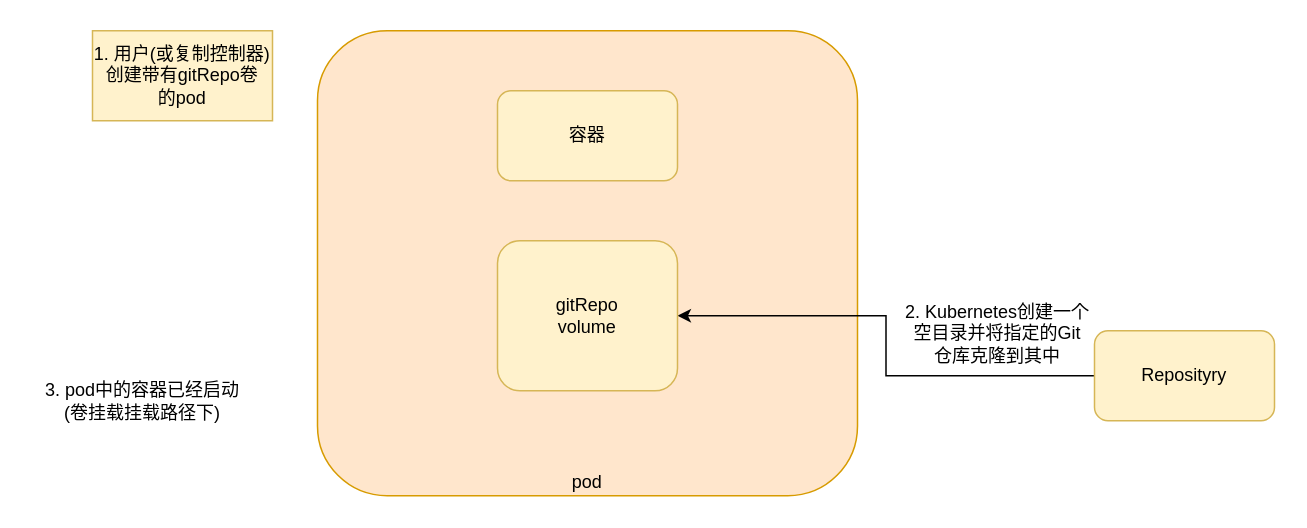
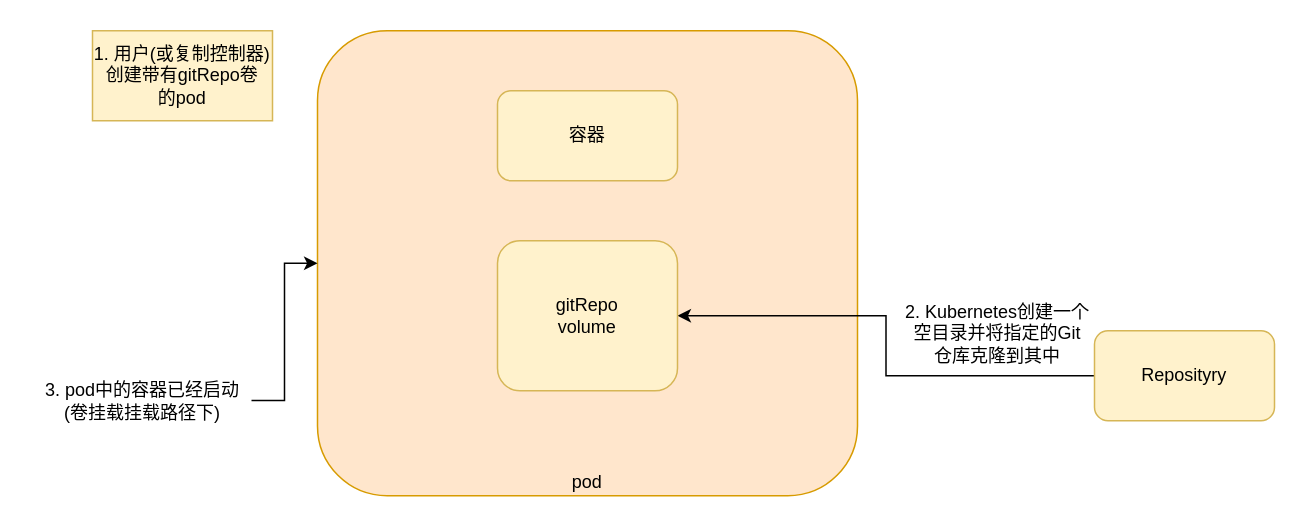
  <mxCell id="0" />
  <mxCell id="1" parent="0" />
  <mxCell id="2" value="1. 用户(或复制控制器)&lt;div&gt;创建带有gitRepo卷&lt;/div&gt;&lt;div&gt;的pod&lt;/div&gt;" style="whiteSpace=wrap;html=1;fillColor=#fff2cc;strokeColor=#d6b656;rounded=0;" vertex="1" parent="1"><mxGeometry x="61" y="20" width="120" height="60" as="geometry" /></mxCell>
  <mxCell id="3" value="pod" style="rounded=1;whiteSpace=wrap;html=1;fillColor=#ffe6cc;strokeColor=#d79b00;verticalAlign=bottom;" vertex="1" parent="1"><mxGeometry x="211" y="20" width="360" height="310" as="geometry" /></mxCell>
  <mxCell id="4" style="edgeStyle=orthogonalEdgeStyle;rounded=0;orthogonalLoop=1;jettySize=auto;html=1;entryX=1;entryY=0.5;entryDx=0;entryDy=0;" edge="1" parent="1" source="5" target="7"><mxGeometry relative="1" as="geometry" /></mxCell>
  <mxCell id="5" value="Reposityry" style="rounded=1;whiteSpace=wrap;html=1;fillColor=#fff2cc;strokeColor=#d6b656;" vertex="1" parent="1"><mxGeometry x="729" y="220" width="120" height="60" as="geometry" /></mxCell>
  <mxCell id="6" value="容器" style="rounded=1;whiteSpace=wrap;html=1;fillColor=#fff2cc;strokeColor=#d6b656;" vertex="1" parent="1"><mxGeometry x="331" y="60" width="120" height="60" as="geometry" /></mxCell>
  <mxCell id="7" value="gitRepo&lt;div&gt;volume&lt;/div&gt;" style="rounded=1;whiteSpace=wrap;html=1;fillColor=#fff2cc;strokeColor=#d6b656;" vertex="1" parent="1"><mxGeometry x="331" y="160" width="120" height="100" as="geometry" /></mxCell>
  <mxCell id="8" value="2. Kubernetes创建一个&lt;div&gt;空目录&lt;span style=&quot;background-color: initial;&quot;&gt;并将指定的Git&lt;/span&gt;&lt;/div&gt;&lt;div&gt;&lt;span style=&quot;background-color: initial;&quot;&gt;仓库克隆到其中&lt;/span&gt;&lt;/div&gt;" style="text;html=1;align=center;verticalAlign=middle;resizable=0;points=[];autosize=1;strokeColor=none;fillColor=none;" vertex="1" parent="1"><mxGeometry x="593" y="194" width="141" height="55" as="geometry" /></mxCell>
+ <mxCell id="9" style="edgeStyle=orthogonalEdgeStyle;rounded=0;orthogonalLoop=1;jettySize=auto;html=1;" edge="1" parent="1" source="10" target="3"><mxGeometry relative="1" as="geometry" /></mxCell>
  <mxCell id="10" value="3. pod中的容器已经启动&lt;div&gt;(卷挂载挂载路径下)&lt;/div&gt;" style="text;html=1;align=center;verticalAlign=middle;resizable=0;points=[];autosize=1;strokeColor=none;fillColor=none;" vertex="1" parent="1"><mxGeometry x="20" y="246" width="147" height="41" as="geometry" /></mxCell>
